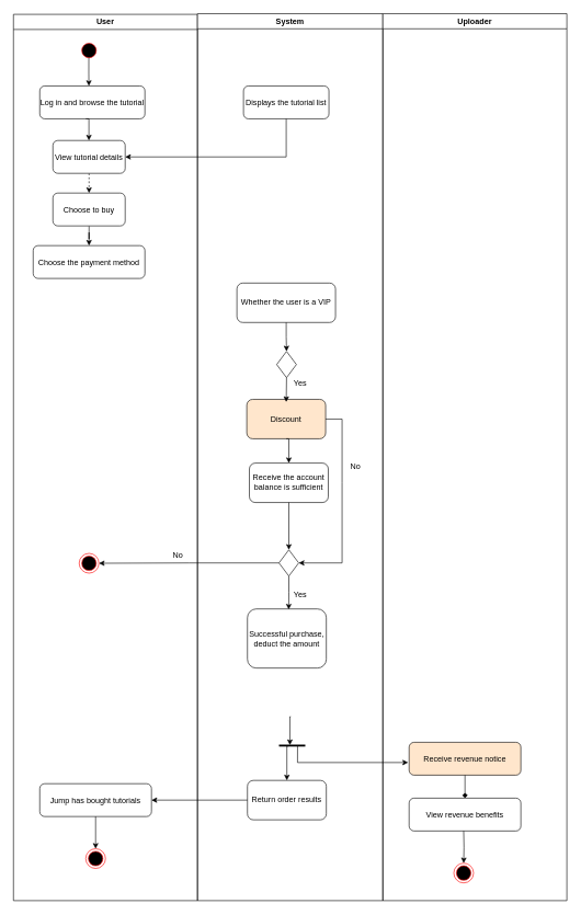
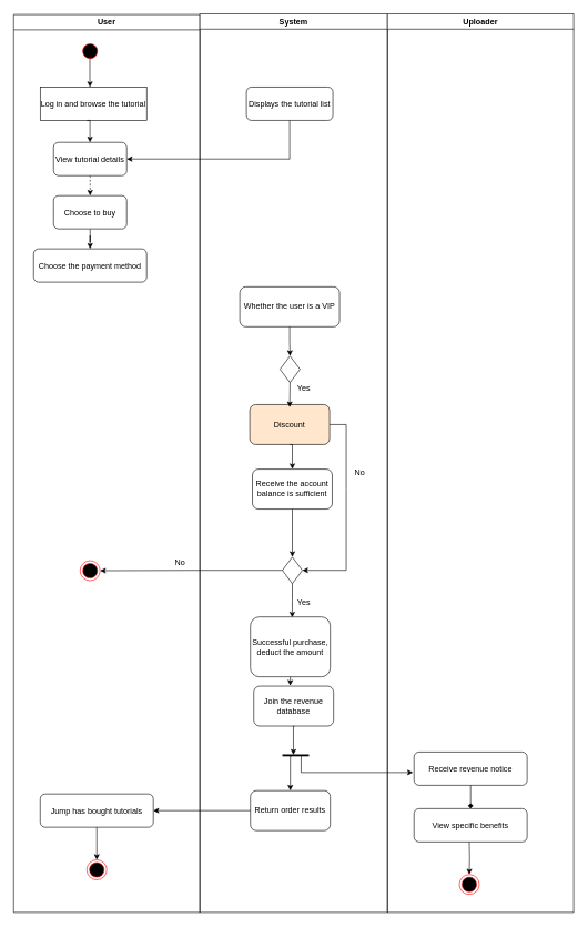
  <mxCell id="0" />
  <mxCell id="1" parent="0" />
  <mxCell id="2" value="User" style="swimlane;whiteSpace=wrap" parent="1" vertex="1"><mxGeometry x="20" y="21" width="280" height="1349" as="geometry" /></mxCell>
  <mxCell id="3" value="" style="ellipse;shape=startState;fillColor=#000000;strokeColor=#ff0000;" parent="2" vertex="1"><mxGeometry x="100" y="40" width="30" height="30" as="geometry" /></mxCell>
- <mxCell id="4" value="Log in and browse the tutorial" style="rounded=1;" parent="2" vertex="1"><mxGeometry x="40" y="109" width="160" height="50" as="geometry" /></mxCell>
+ <mxCell id="4" value="Log in and browse the tutorial" style="rounded=0;" parent="2" vertex="1"><mxGeometry x="40" y="109" width="160" height="50" as="geometry" /></mxCell>
  <mxCell id="5" style="edgeStyle=orthogonalEdgeStyle;rounded=0;orthogonalLoop=1;jettySize=auto;html=1;exitX=0.5;exitY=1;exitDx=0;exitDy=0;entryX=0.5;entryY=0;entryDx=0;entryDy=0;dashed=1;" parent="2" source="6" target="8" edge="1"><mxGeometry relative="1" as="geometry" /></mxCell>
  <mxCell id="6" value="View tutorial details" style="rounded=1;" parent="2" vertex="1"><mxGeometry x="60" y="192" width="110" height="50" as="geometry" /></mxCell>
  <mxCell id="7" value="" style="edgeStyle=orthogonalEdgeStyle;rounded=0;orthogonalLoop=1;jettySize=auto;html=1;" parent="2" source="8" target="9" edge="1"><mxGeometry relative="1" as="geometry" /></mxCell>
  <mxCell id="8" value="Choose to buy" style="rounded=1;" parent="2" vertex="1"><mxGeometry x="60" y="272" width="110" height="50" as="geometry" /></mxCell>
  <mxCell id="9" value="Choose the payment method" style="rounded=1;" parent="2" vertex="1"><mxGeometry x="30" y="352" width="170" height="50" as="geometry" /></mxCell>
  <mxCell id="10" value="" style="ellipse;html=1;shape=endState;fillColor=#000000;strokeColor=#ff0000;" parent="2" vertex="1"><mxGeometry x="100" y="820.5" width="30" height="30" as="geometry" /></mxCell>
  <mxCell id="11" value="No" style="text;html=1;align=center;verticalAlign=middle;resizable=0;points=[];autosize=1;strokeColor=none;fillColor=none;" parent="2" vertex="1"><mxGeometry x="230" y="809" width="40" height="30" as="geometry" /></mxCell>
  <mxCell id="12" value="Jump has bought tutorials" style="rounded=1;" parent="2" vertex="1"><mxGeometry x="40" y="1171" width="170" height="50" as="geometry" /></mxCell>
  <mxCell id="13" value="" style="ellipse;html=1;shape=endState;fillColor=#000000;strokeColor=#ff0000;" parent="2" vertex="1"><mxGeometry x="110" y="1270" width="30" height="30" as="geometry" /></mxCell>
  <mxCell id="14" value="" style="edgeStyle=orthogonalEdgeStyle;rounded=0;orthogonalLoop=1;jettySize=auto;html=1;exitX=0.5;exitY=1;exitDx=0;exitDy=0;entryX=0.5;entryY=0;entryDx=0;entryDy=0;" parent="2" source="12" target="13" edge="1"><mxGeometry relative="1" as="geometry"><mxPoint x="425" y="976" as="sourcePoint" /><mxPoint x="425" y="1022" as="targetPoint" /></mxGeometry></mxCell>
  <mxCell id="15" style="edgeStyle=orthogonalEdgeStyle;rounded=0;orthogonalLoop=1;jettySize=auto;html=1;exitX=0.438;exitY=1;exitDx=0;exitDy=0;entryX=0.5;entryY=0;entryDx=0;entryDy=0;exitPerimeter=0;" parent="2" source="4" edge="1"><mxGeometry relative="1" as="geometry"><mxPoint x="114.79" y="162" as="sourcePoint" /><mxPoint x="114.79" y="192" as="targetPoint" /></mxGeometry></mxCell>
  <mxCell id="16" style="edgeStyle=orthogonalEdgeStyle;rounded=0;orthogonalLoop=1;jettySize=auto;html=1;exitX=0.488;exitY=0.877;exitDx=0;exitDy=0;entryX=0.5;entryY=0;entryDx=0;entryDy=0;exitPerimeter=0;" parent="2" source="3" edge="1"><mxGeometry relative="1" as="geometry"><mxPoint x="110.0" y="76" as="sourcePoint" /><mxPoint x="114.79" y="109" as="targetPoint" /></mxGeometry></mxCell>
  <mxCell id="17" value="System" style="swimlane;whiteSpace=wrap" parent="1" vertex="1"><mxGeometry x="300" y="20" width="282" height="1350" as="geometry" /></mxCell>
  <mxCell id="18" value="Displays the tutorial list" style="rounded=1;" parent="17" vertex="1"><mxGeometry x="70" y="110" width="130" height="50" as="geometry" /></mxCell>
  <mxCell id="19" value="" style="edgeStyle=orthogonalEdgeStyle;rounded=0;orthogonalLoop=1;jettySize=auto;html=1;exitX=0.5;exitY=1;exitDx=0;exitDy=0;entryX=0.523;entryY=0.01;entryDx=0;entryDy=0;entryPerimeter=0;" parent="17" source="20" target="21" edge="1"><mxGeometry relative="1" as="geometry"><mxPoint x="135" y="841" as="sourcePoint" /></mxGeometry></mxCell>
  <mxCell id="20" value="" style="rhombus;whiteSpace=wrap;html=1;rounded=0;" parent="17" vertex="1"><mxGeometry x="124" y="816" width="30" height="40" as="geometry" /></mxCell>
  <mxCell id="21" value="Successful purchase, deduct the amount" style="whiteSpace=wrap;html=1;rounded=1;" parent="17" vertex="1"><mxGeometry x="76" y="906" width="120" height="90" as="geometry" /></mxCell>
  <mxCell id="22" value="Yes" style="text;html=1;align=center;verticalAlign=middle;resizable=0;points=[];autosize=1;strokeColor=none;fillColor=none;" parent="17" vertex="1"><mxGeometry x="135.5" y="869" width="40" height="30" as="geometry" /></mxCell>
  <mxCell id="23" value="" style="edgeStyle=orthogonalEdgeStyle;rounded=0;orthogonalLoop=1;jettySize=auto;html=1;exitX=0.346;exitY=0.596;exitDx=0;exitDy=0;exitPerimeter=0;" parent="17" source="34" target="24" edge="1"><mxGeometry relative="1" as="geometry"><mxPoint x="136" y="1120" as="sourcePoint" /><Array as="points"><mxPoint x="136" y="1115" /></Array></mxGeometry></mxCell>
  <mxCell id="24" value="Return order results" style="whiteSpace=wrap;html=1;rounded=1;" parent="17" vertex="1"><mxGeometry x="76" y="1167" width="120" height="60" as="geometry" /></mxCell>
  <mxCell id="25" value="Discount" style="whiteSpace=wrap;html=1;rounded=1;fillColor=#ffe6cc;" parent="17" vertex="1"><mxGeometry x="75" y="587" width="120" height="60" as="geometry" /></mxCell>
  <mxCell id="26" value="Yes" style="text;html=1;align=center;verticalAlign=middle;resizable=0;points=[];autosize=1;strokeColor=none;fillColor=none;" parent="17" vertex="1"><mxGeometry x="135.5" y="547" width="40" height="30" as="geometry" /></mxCell>
  <mxCell id="27" value="No" style="text;html=1;align=center;verticalAlign=middle;resizable=0;points=[];autosize=1;strokeColor=none;fillColor=none;" parent="17" vertex="1"><mxGeometry x="220" y="674" width="40" height="30" as="geometry" /></mxCell>
  <mxCell id="28" value="Whether the user is a VIP" style="whiteSpace=wrap;html=1;rounded=1;" parent="17" vertex="1"><mxGeometry x="60" y="410" width="150" height="60" as="geometry" /></mxCell>
  <mxCell id="29" value="Receive the account balance is sufficient" style="whiteSpace=wrap;html=1;rounded=1;" parent="17" vertex="1"><mxGeometry x="79" y="684" width="120" height="60" as="geometry" /></mxCell>
  <mxCell id="30" value="" style="edgeStyle=orthogonalEdgeStyle;rounded=0;orthogonalLoop=1;jettySize=auto;html=1;exitX=0.5;exitY=1;exitDx=0;exitDy=0;entryX=0.5;entryY=0;entryDx=0;entryDy=0;" parent="17" source="25" target="29" edge="1"><mxGeometry relative="1" as="geometry"><mxPoint x="145" y="548" as="sourcePoint" /><mxPoint x="145" y="597" as="targetPoint" /></mxGeometry></mxCell>
  <mxCell id="31" value="" style="edgeStyle=orthogonalEdgeStyle;rounded=0;orthogonalLoop=1;jettySize=auto;html=1;entryX=0.5;entryY=0;entryDx=0;entryDy=0;exitX=0.5;exitY=1;exitDx=0;exitDy=0;" parent="17" source="29" target="20" edge="1"><mxGeometry relative="1" as="geometry"><mxPoint x="160" y="770" as="sourcePoint" /><mxPoint x="145" y="520" as="targetPoint" /></mxGeometry></mxCell>
+ <mxCell id="32" value="Join the revenue database" style="whiteSpace=wrap;html=1;rounded=1;" parent="17" vertex="1"><mxGeometry x="81" y="1010" width="120" height="60" as="geometry" /></mxCell>
+ <mxCell id="33" value="" style="edgeStyle=orthogonalEdgeStyle;rounded=0;orthogonalLoop=1;jettySize=auto;html=1;exitX=0.5;exitY=1;exitDx=0;exitDy=0;entryX=0.457;entryY=-0.012;entryDx=0;entryDy=0;entryPerimeter=0;" parent="17" source="21" target="32" edge="1"><mxGeometry relative="1" as="geometry"><mxPoint x="146" y="1080" as="sourcePoint" /><mxPoint x="140" y="1010" as="targetPoint" /></mxGeometry></mxCell>
  <mxCell id="34" value="" style="line;strokeWidth=3;fillColor=none;align=left;verticalAlign=middle;spacingTop=-1;spacingLeft=3;spacingRight=3;rotatable=0;labelPosition=right;points=[];portConstraint=eastwest;strokeColor=default;fontStyle=1;fontSize=21;fontFamily=Comic Sans MS;" parent="17" vertex="1"><mxGeometry x="124" y="1110" width="40" height="8" as="geometry" /></mxCell>
  <mxCell id="35" value="" style="edgeStyle=orthogonalEdgeStyle;rounded=0;orthogonalLoop=1;jettySize=auto;html=1;exitX=0.346;exitY=0.596;exitDx=0;exitDy=0;exitPerimeter=0;entryX=0.416;entryY=0.41;entryDx=0;entryDy=0;entryPerimeter=0;" parent="17" target="34" edge="1"><mxGeometry relative="1" as="geometry"><mxPoint x="142" y="1070" as="sourcePoint" /><mxPoint x="140" y="1110" as="targetPoint" /><Array as="points"><mxPoint x="141" y="1070" /></Array></mxGeometry></mxCell>
  <mxCell id="36" value="" style="endArrow=classic;html=1;rounded=0;exitX=1;exitY=0.5;exitDx=0;exitDy=0;entryX=1;entryY=0.5;entryDx=0;entryDy=0;" edge="1" parent="17" source="25" target="20"><mxGeometry width="50" height="50" relative="1" as="geometry"><mxPoint x="-120" y="754" as="sourcePoint" /><mxPoint x="-70" y="704" as="targetPoint" /><Array as="points"><mxPoint x="220" y="617" /><mxPoint x="220" y="714" /><mxPoint x="220" y="836" /></Array></mxGeometry></mxCell>
  <mxCell id="37" style="edgeStyle=orthogonalEdgeStyle;rounded=0;orthogonalLoop=1;jettySize=auto;html=1;exitX=0.5;exitY=1;exitDx=0;exitDy=0;entryX=1;entryY=0.5;entryDx=0;entryDy=0;" parent="1" source="18" target="6" edge="1"><mxGeometry relative="1" as="geometry" /></mxCell>
  <mxCell id="38" style="edgeStyle=orthogonalEdgeStyle;rounded=0;orthogonalLoop=1;jettySize=auto;html=1;exitX=0;exitY=0.5;exitDx=0;exitDy=0;entryX=1;entryY=0.5;entryDx=0;entryDy=0;" parent="1" source="20" target="10" edge="1"><mxGeometry relative="1" as="geometry"><mxPoint x="350" y="846.5" as="sourcePoint" /></mxGeometry></mxCell>
  <mxCell id="39" style="edgeStyle=orthogonalEdgeStyle;rounded=0;orthogonalLoop=1;jettySize=auto;html=1;exitX=0;exitY=0.5;exitDx=0;exitDy=0;entryX=1;entryY=0.5;entryDx=0;entryDy=0;" parent="1" source="24" target="12" edge="1"><mxGeometry relative="1" as="geometry"><mxPoint x="220" y="1066" as="targetPoint" /></mxGeometry></mxCell>
  <mxCell id="40" value="" style="edgeStyle=orthogonalEdgeStyle;rounded=0;orthogonalLoop=1;jettySize=auto;html=1;exitX=0.5;exitY=1;exitDx=0;exitDy=0;" parent="1" source="41" edge="1"><mxGeometry relative="1" as="geometry"><mxPoint x="435" y="562" as="sourcePoint" /><mxPoint x="435" y="611" as="targetPoint" /></mxGeometry></mxCell>
  <mxCell id="41" value="" style="rhombus;whiteSpace=wrap;html=1;rounded=0;" parent="1" vertex="1"><mxGeometry x="420.5" y="534" width="30" height="40" as="geometry" /></mxCell>
  <mxCell id="42" value="" style="edgeStyle=orthogonalEdgeStyle;rounded=0;orthogonalLoop=1;jettySize=auto;html=1;exitX=0.5;exitY=1;exitDx=0;exitDy=0;entryX=0.5;entryY=0;entryDx=0;entryDy=0;" parent="1" source="28" target="41" edge="1"><mxGeometry relative="1" as="geometry"><mxPoint x="445" y="681" as="sourcePoint" /><mxPoint x="445" y="719" as="targetPoint" /></mxGeometry></mxCell>
  <mxCell id="43" value="Uploader" style="swimlane;whiteSpace=wrap" parent="1" vertex="1"><mxGeometry x="582" y="20" width="280" height="1350" as="geometry" /></mxCell>
- <mxCell id="44" value="Receive revenue notice" style="rounded=1;fillColor=#ffe6cc;" parent="43" vertex="1"><mxGeometry x="40" y="1109" width="170" height="50" as="geometry" /></mxCell>
- <mxCell id="45" value="View revenue benefits" style="rounded=1;" parent="43" vertex="1"><mxGeometry x="40" y="1194" width="170" height="50" as="geometry" /></mxCell>
+ <mxCell id="44" value="Receive revenue notice" style="rounded=1;" parent="43" vertex="1"><mxGeometry x="40" y="1109" width="170" height="50" as="geometry" /></mxCell>
+ <mxCell id="45" value="View specific benefits" style="rounded=1;" parent="43" vertex="1"><mxGeometry x="40" y="1194" width="170" height="50" as="geometry" /></mxCell>
  <mxCell id="46" value="" style="endArrow=diamond;html=1;rounded=0;exitX=0.5;exitY=1;exitDx=0;exitDy=0;entryX=0.5;entryY=0;entryDx=0;entryDy=0;" parent="43" source="44" target="45" edge="1"><mxGeometry width="50" height="50" relative="1" as="geometry"><mxPoint x="58" y="1194" as="sourcePoint" /><mxPoint x="128" y="1194" as="targetPoint" /></mxGeometry></mxCell>
  <mxCell id="47" value="" style="edgeStyle=orthogonalEdgeStyle;rounded=0;orthogonalLoop=1;jettySize=auto;html=1;exitX=0.706;exitY=0.52;exitDx=0;exitDy=0;exitPerimeter=0;entryX=-0.009;entryY=0.616;entryDx=0;entryDy=0;entryPerimeter=0;" parent="1" source="34" target="44" edge="1"><mxGeometry relative="1" as="geometry"><mxPoint x="717" y="1101" as="sourcePoint" /><mxPoint x="530" y="1114" as="targetPoint" /><Array as="points"><mxPoint x="452" y="1160" /></Array></mxGeometry></mxCell>
  <mxCell id="48" value="" style="ellipse;html=1;shape=endState;fillColor=#000000;strokeColor=#ff0000;" parent="1" vertex="1"><mxGeometry x="690" y="1313" width="30" height="30" as="geometry" /></mxCell>
  <mxCell id="49" value="" style="edgeStyle=orthogonalEdgeStyle;rounded=0;orthogonalLoop=1;jettySize=auto;html=1;exitX=0.5;exitY=1;exitDx=0;exitDy=0;entryX=0.5;entryY=0;entryDx=0;entryDy=0;" parent="1" target="48" edge="1"><mxGeometry relative="1" as="geometry"><mxPoint x="705" y="1264" as="sourcePoint" /><mxPoint x="1005" y="1065" as="targetPoint" /></mxGeometry></mxCell>
